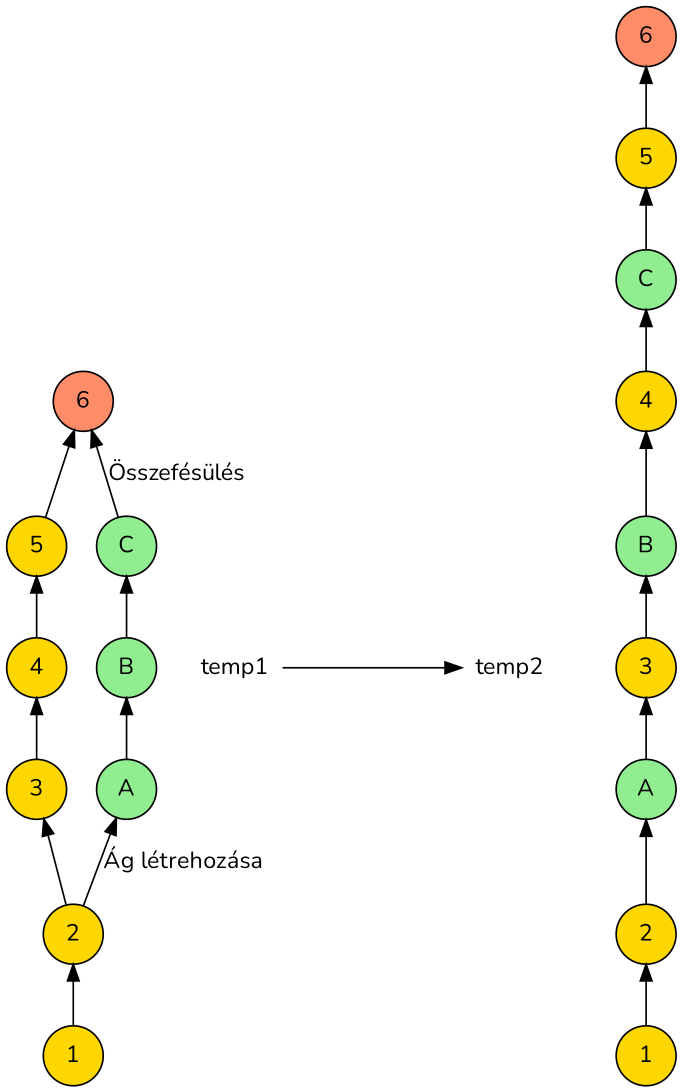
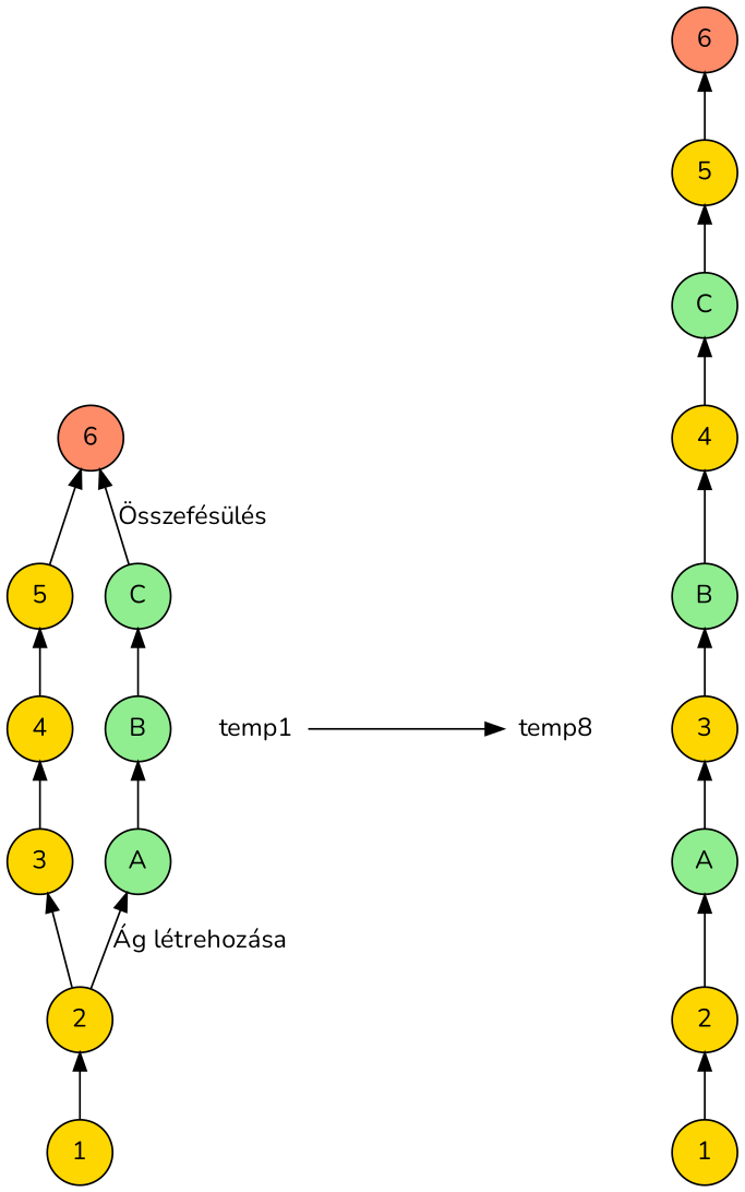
  digraph {
    rankdir=BT
    fontname=Nunito
    node [fillcolor=gold shape=circle style=filled fontname=Nunito]
    edge [fontname=Nunito]
    n1 [label=4]
    n2 [fillcolor=lightgreen label=B]
    n3 [label=3]
    temp1 [shape=plaintext width=0 fillcolor="" style=""]
-   temp2 [shape=plaintext width=0 fillcolor="" style=""]
+   temp2 [shape=plaintext width=0 label=temp8 fillcolor="" style=""]
    n6 [label=1]
    n7 [label=2]
    n8 [label=3]
    n9 [fillcolor=lightgreen label=A]
    n10 [label=5]
    n11 [fillcolor=salmon1 label=6]
    n12 [fillcolor=lightgreen label=C]
    n13 [label=1]
    n14 [label=2]
    n15 [fillcolor=lightgreen label=A]
    n16 [fillcolor=lightgreen label=B]
    n17 [label=4]
    n18 [fillcolor=lightgreen label=C]
    n19 [label=5]
    n20 [fillcolor=salmon1 label=6]
    subgraph sub_1 {
      rank=same
      n1
      n2
      n3
      temp1
      temp2
    }
    n1 -> n10
    n2 -> temp1 [minlen=0 style=invis]
    n2 -> n12
    n3 -> n16
    temp1 -> temp2 [minlen=3]
    temp2 -> n3 [style=invis]
    n6 -> n7
    n7 -> n8
    n7 -> n9 [label="Ág létrehozása"]
    n8 -> n1
    n9 -> n2
    n10 -> n11
    n12 -> n11 [label="Összefésülés"]
    n13 -> n14
    n14 -> n15
    n15 -> n3
    n16 -> n17
    n17 -> n18
    n18 -> n19
    n19 -> n20
  }
